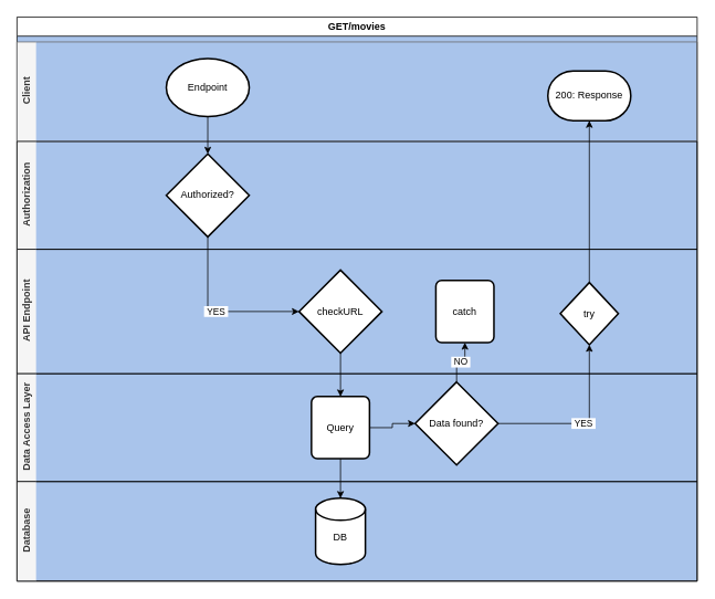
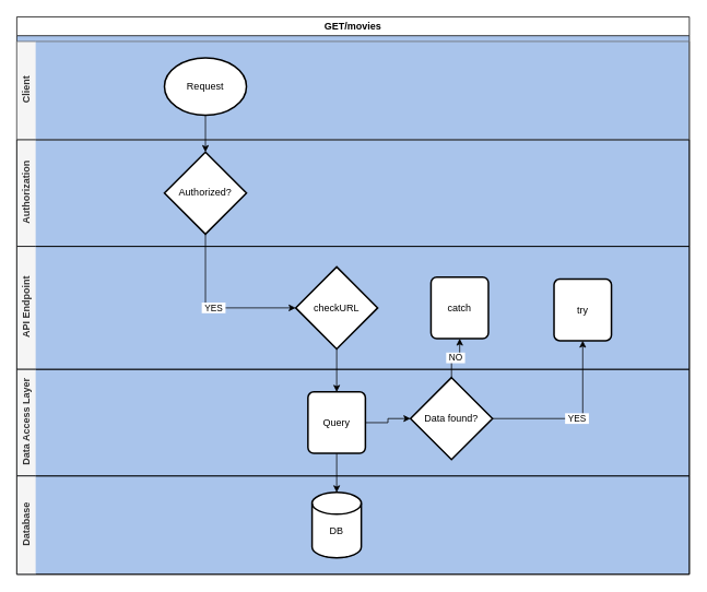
  <mxCell id="0" />
  <mxCell id="1" parent="0" />
  <mxCell id="2" value="GET/movies" style="swimlane;swimlaneLine=1;glass=0;shadow=0;rounded=0;sketch=0;swimlaneFillColor=#A9C4EB;" parent="1" vertex="1"><mxGeometry x="20" y="20" width="820" height="680" as="geometry" /></mxCell>
  <mxCell id="3" value="Client" style="swimlane;html=1;horizontal=0;swimlaneLine=0;fillColor=#f5f5f5;strokeColor=#666666;fontColor=#333333;" parent="2" vertex="1"><mxGeometry y="30" width="820" height="120" as="geometry"><mxRectangle x="260" y="330" width="30" height="50" as="alternateBounds" /></mxGeometry></mxCell>
- <mxCell id="4" value="Endpoint" style="strokeWidth=2;html=1;shape=mxgraph.flowchart.start_1;whiteSpace=wrap;" parent="3" vertex="1"><mxGeometry x="180" y="20" width="100" height="70" as="geometry" /></mxCell>
- <mxCell id="5" value="200: Response" style="strokeWidth=2;html=1;shape=mxgraph.flowchart.terminator;whiteSpace=wrap;" parent="3" vertex="1"><mxGeometry x="640" y="35" width="100" height="60" as="geometry" /></mxCell>
+ <mxCell id="4" value="Request" style="strokeWidth=2;html=1;shape=mxgraph.flowchart.start_1;whiteSpace=wrap;" parent="3" vertex="1"><mxGeometry x="180" y="20" width="100" height="70" as="geometry" /></mxCell>
  <mxCell id="6" value="Authorization" style="swimlane;html=1;horizontal=0;swimlaneLine=0;fillColor=#f5f5f5;fontColor=#333333;" parent="2" vertex="1"><mxGeometry y="150" width="820" height="130" as="geometry"><mxRectangle x="260" y="330" width="30" height="50" as="alternateBounds" /></mxGeometry></mxCell>
  <mxCell id="7" value="Authorized?" style="strokeWidth=2;html=1;shape=mxgraph.flowchart.decision;whiteSpace=wrap;" parent="6" vertex="1"><mxGeometry x="180" y="15" width="100" height="100" as="geometry" /></mxCell>
  <mxCell id="8" value="API Endpoint" style="swimlane;html=1;horizontal=0;swimlaneLine=0;fillColor=#f5f5f5;fontColor=#333333;" parent="2" vertex="1"><mxGeometry y="280" width="820" height="150" as="geometry"><mxRectangle y="280" width="30" height="50" as="alternateBounds" /></mxGeometry></mxCell>
  <mxCell id="9" value="checkURL" style="strokeWidth=2;html=1;shape=mxgraph.flowchart.decision;whiteSpace=wrap;" parent="8" vertex="1"><mxGeometry x="340" y="25" width="100" height="100" as="geometry" /></mxCell>
  <mxCell id="10" value="catch" style="rounded=1;whiteSpace=wrap;html=1;absoluteArcSize=1;arcSize=14;strokeWidth=2;shadow=0;glass=0;sketch=0;gradientColor=none;" parent="8" vertex="1"><mxGeometry x="505" y="37.5" width="70" height="75" as="geometry" /></mxCell>
- <mxCell id="11" value="try" style="rhombus;whiteSpace=wrap;html=1;absoluteArcSize=1;arcSize=14;strokeWidth=2;shadow=0;glass=0;sketch=0;gradientColor=none;" parent="8" vertex="1"><mxGeometry x="655" y="40" width="70" height="75" as="geometry" /></mxCell>
+ <mxCell id="11" value="try" style="rounded=1;whiteSpace=wrap;html=1;absoluteArcSize=1;arcSize=14;strokeWidth=2;shadow=0;glass=0;sketch=0;gradientColor=none;" parent="8" vertex="1"><mxGeometry x="655" y="40" width="70" height="75" as="geometry" /></mxCell>
  <mxCell id="12" style="edgeStyle=orthogonalEdgeStyle;rounded=0;orthogonalLoop=1;jettySize=auto;html=1;entryX=0.5;entryY=0;entryDx=0;entryDy=0;entryPerimeter=0;" parent="2" source="4" target="7" edge="1"><mxGeometry relative="1" as="geometry" /></mxCell>
  <mxCell id="13" value="Data Access Layer" style="swimlane;html=1;horizontal=0;swimlaneLine=0;startSize=23;fillColor=#f5f5f5;fontColor=#333333;" parent="2" vertex="1"><mxGeometry y="430" width="820" height="130" as="geometry"><mxRectangle x="260" y="330" width="30" height="50" as="alternateBounds" /></mxGeometry></mxCell>
  <mxCell id="14" style="edgeStyle=orthogonalEdgeStyle;rounded=0;orthogonalLoop=1;jettySize=auto;html=1;entryX=0;entryY=0.5;entryDx=0;entryDy=0;entryPerimeter=0;" parent="13" source="15" target="16" edge="1"><mxGeometry relative="1" as="geometry" /></mxCell>
  <mxCell id="15" value="Query" style="rounded=1;whiteSpace=wrap;html=1;absoluteArcSize=1;arcSize=14;strokeWidth=2;shadow=0;glass=0;sketch=0;gradientColor=none;" parent="13" vertex="1"><mxGeometry x="355" y="27.5" width="70" height="75" as="geometry" /></mxCell>
  <mxCell id="16" value="Data found?" style="strokeWidth=2;html=1;shape=mxgraph.flowchart.decision;whiteSpace=wrap;" parent="13" vertex="1"><mxGeometry x="480" y="10" width="100" height="100" as="geometry" /></mxCell>
  <mxCell id="17" value="Database" style="swimlane;html=1;horizontal=0;swimlaneLine=0;startSize=23;fillColor=#f5f5f5;fontColor=#333333;" parent="2" vertex="1"><mxGeometry y="560" width="820" height="120" as="geometry"><mxRectangle x="260" y="330" width="30" height="50" as="alternateBounds" /></mxGeometry></mxCell>
  <mxCell id="18" value="&lt;br&gt;DB" style="strokeWidth=2;html=1;shape=mxgraph.flowchart.database;whiteSpace=wrap;rounded=0;shadow=0;glass=0;sketch=0;gradientColor=none;" parent="17" vertex="1"><mxGeometry x="360" y="20" width="60" height="80" as="geometry" /></mxCell>
  <mxCell id="19" value="&amp;nbsp;YES&amp;nbsp;" style="edgeStyle=orthogonalEdgeStyle;rounded=0;orthogonalLoop=1;jettySize=auto;html=1;entryX=0;entryY=0.5;entryDx=0;entryDy=0;entryPerimeter=0;" parent="2" source="7" target="9" edge="1"><mxGeometry relative="1" as="geometry"><Array as="points"><mxPoint x="230" y="355" /></Array></mxGeometry></mxCell>
  <mxCell id="20" style="edgeStyle=orthogonalEdgeStyle;rounded=0;orthogonalLoop=1;jettySize=auto;html=1;" parent="2" source="15" target="18" edge="1"><mxGeometry relative="1" as="geometry" /></mxCell>
  <mxCell id="21" style="edgeStyle=orthogonalEdgeStyle;rounded=0;orthogonalLoop=1;jettySize=auto;html=1;entryX=0.5;entryY=0;entryDx=0;entryDy=0;" parent="2" source="9" target="15" edge="1"><mxGeometry relative="1" as="geometry" /></mxCell>
  <mxCell id="22" value="&amp;nbsp;NO&amp;nbsp;" style="edgeStyle=orthogonalEdgeStyle;rounded=0;orthogonalLoop=1;jettySize=auto;html=1;entryX=0.5;entryY=1;entryDx=0;entryDy=0;" parent="2" source="16" target="10" edge="1"><mxGeometry relative="1" as="geometry" /></mxCell>
  <mxCell id="23" value="&amp;nbsp;YES&amp;nbsp;" style="edgeStyle=orthogonalEdgeStyle;rounded=0;orthogonalLoop=1;jettySize=auto;html=1;entryX=0.5;entryY=1;entryDx=0;entryDy=0;" parent="2" source="16" target="11" edge="1"><mxGeometry relative="1" as="geometry" /></mxCell>
- <mxCell id="24" style="edgeStyle=orthogonalEdgeStyle;rounded=0;orthogonalLoop=1;jettySize=auto;html=1;entryX=0.5;entryY=1;entryDx=0;entryDy=0;entryPerimeter=0;" parent="2" source="11" target="5" edge="1"><mxGeometry relative="1" as="geometry" /></mxCell>
